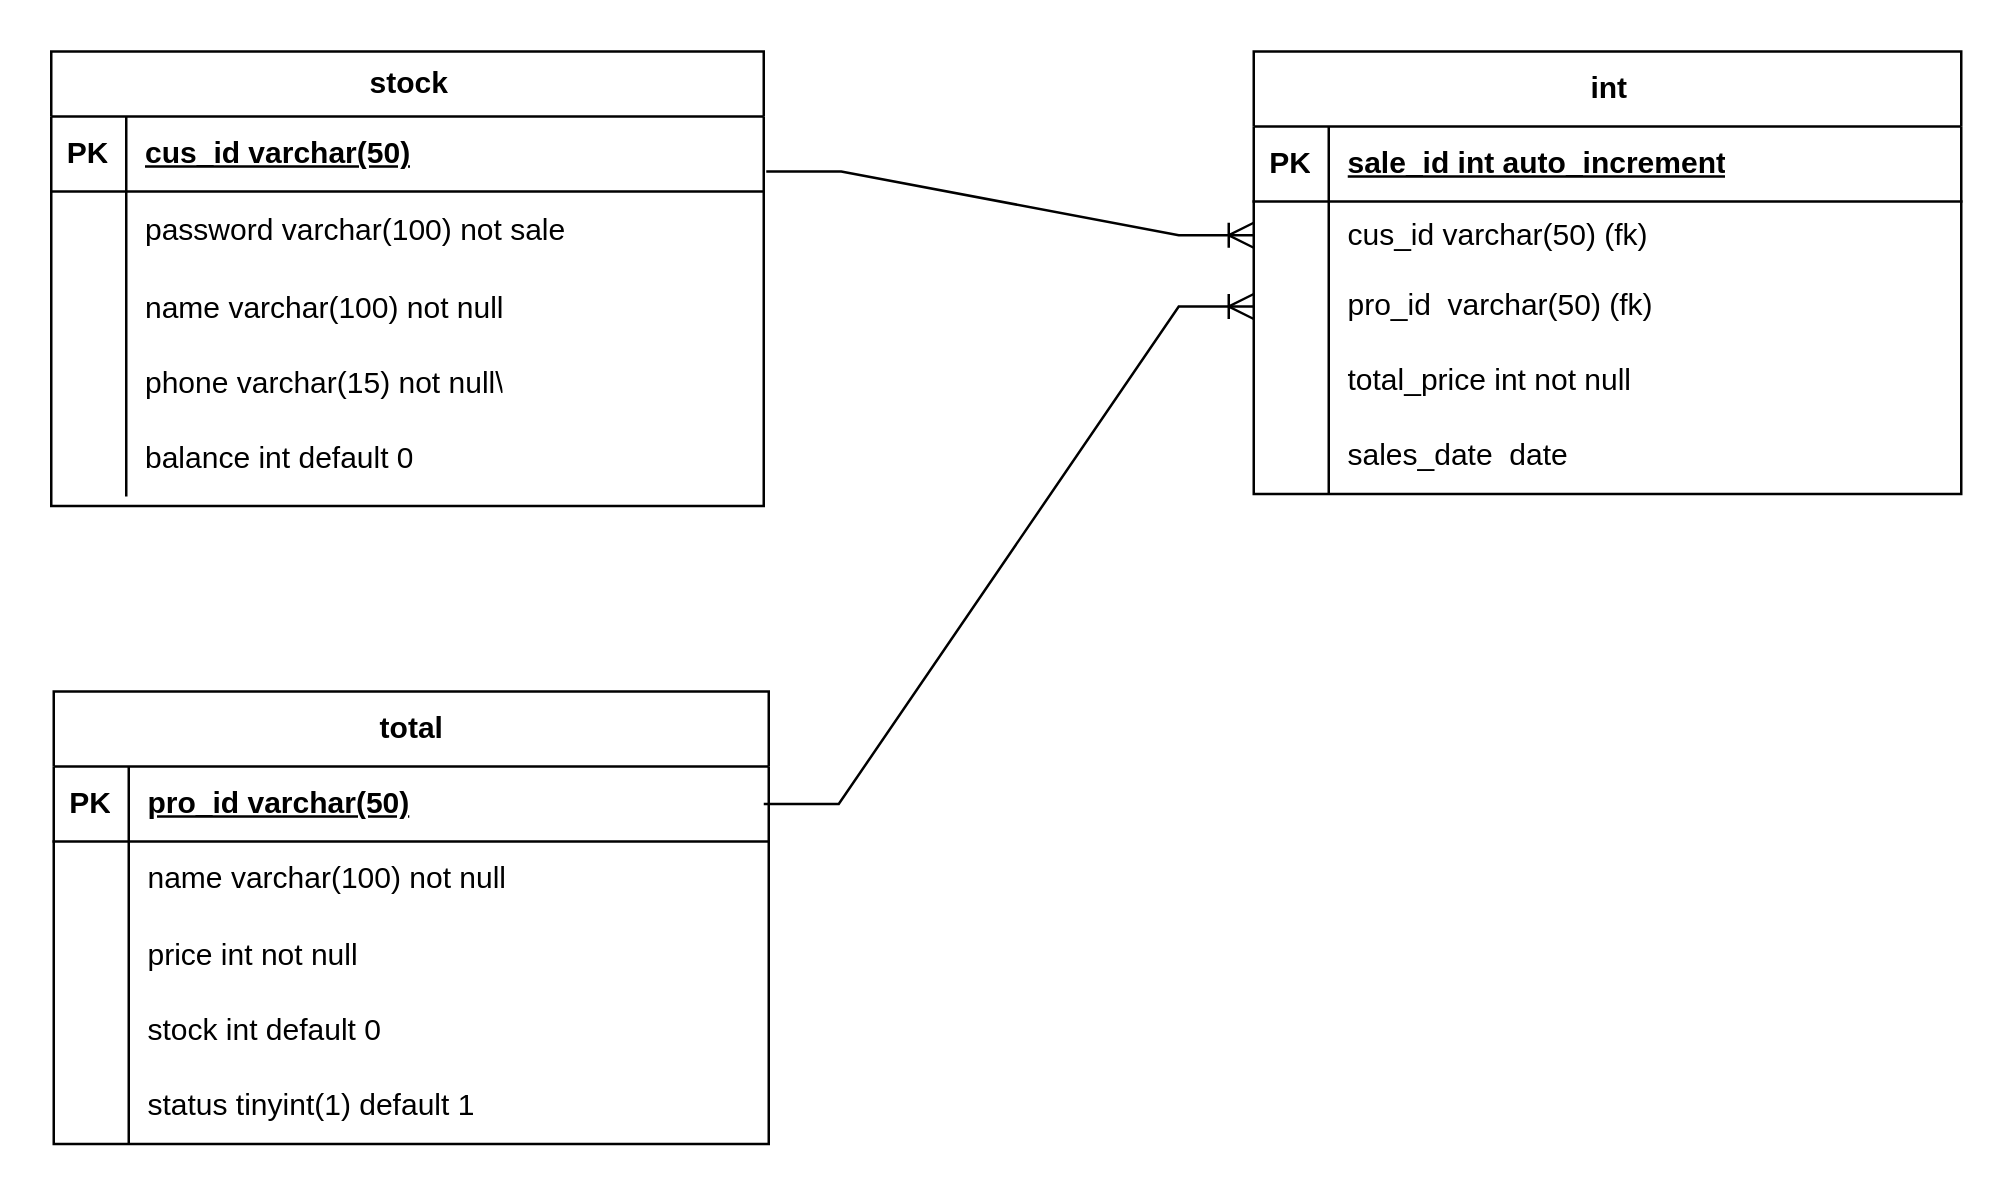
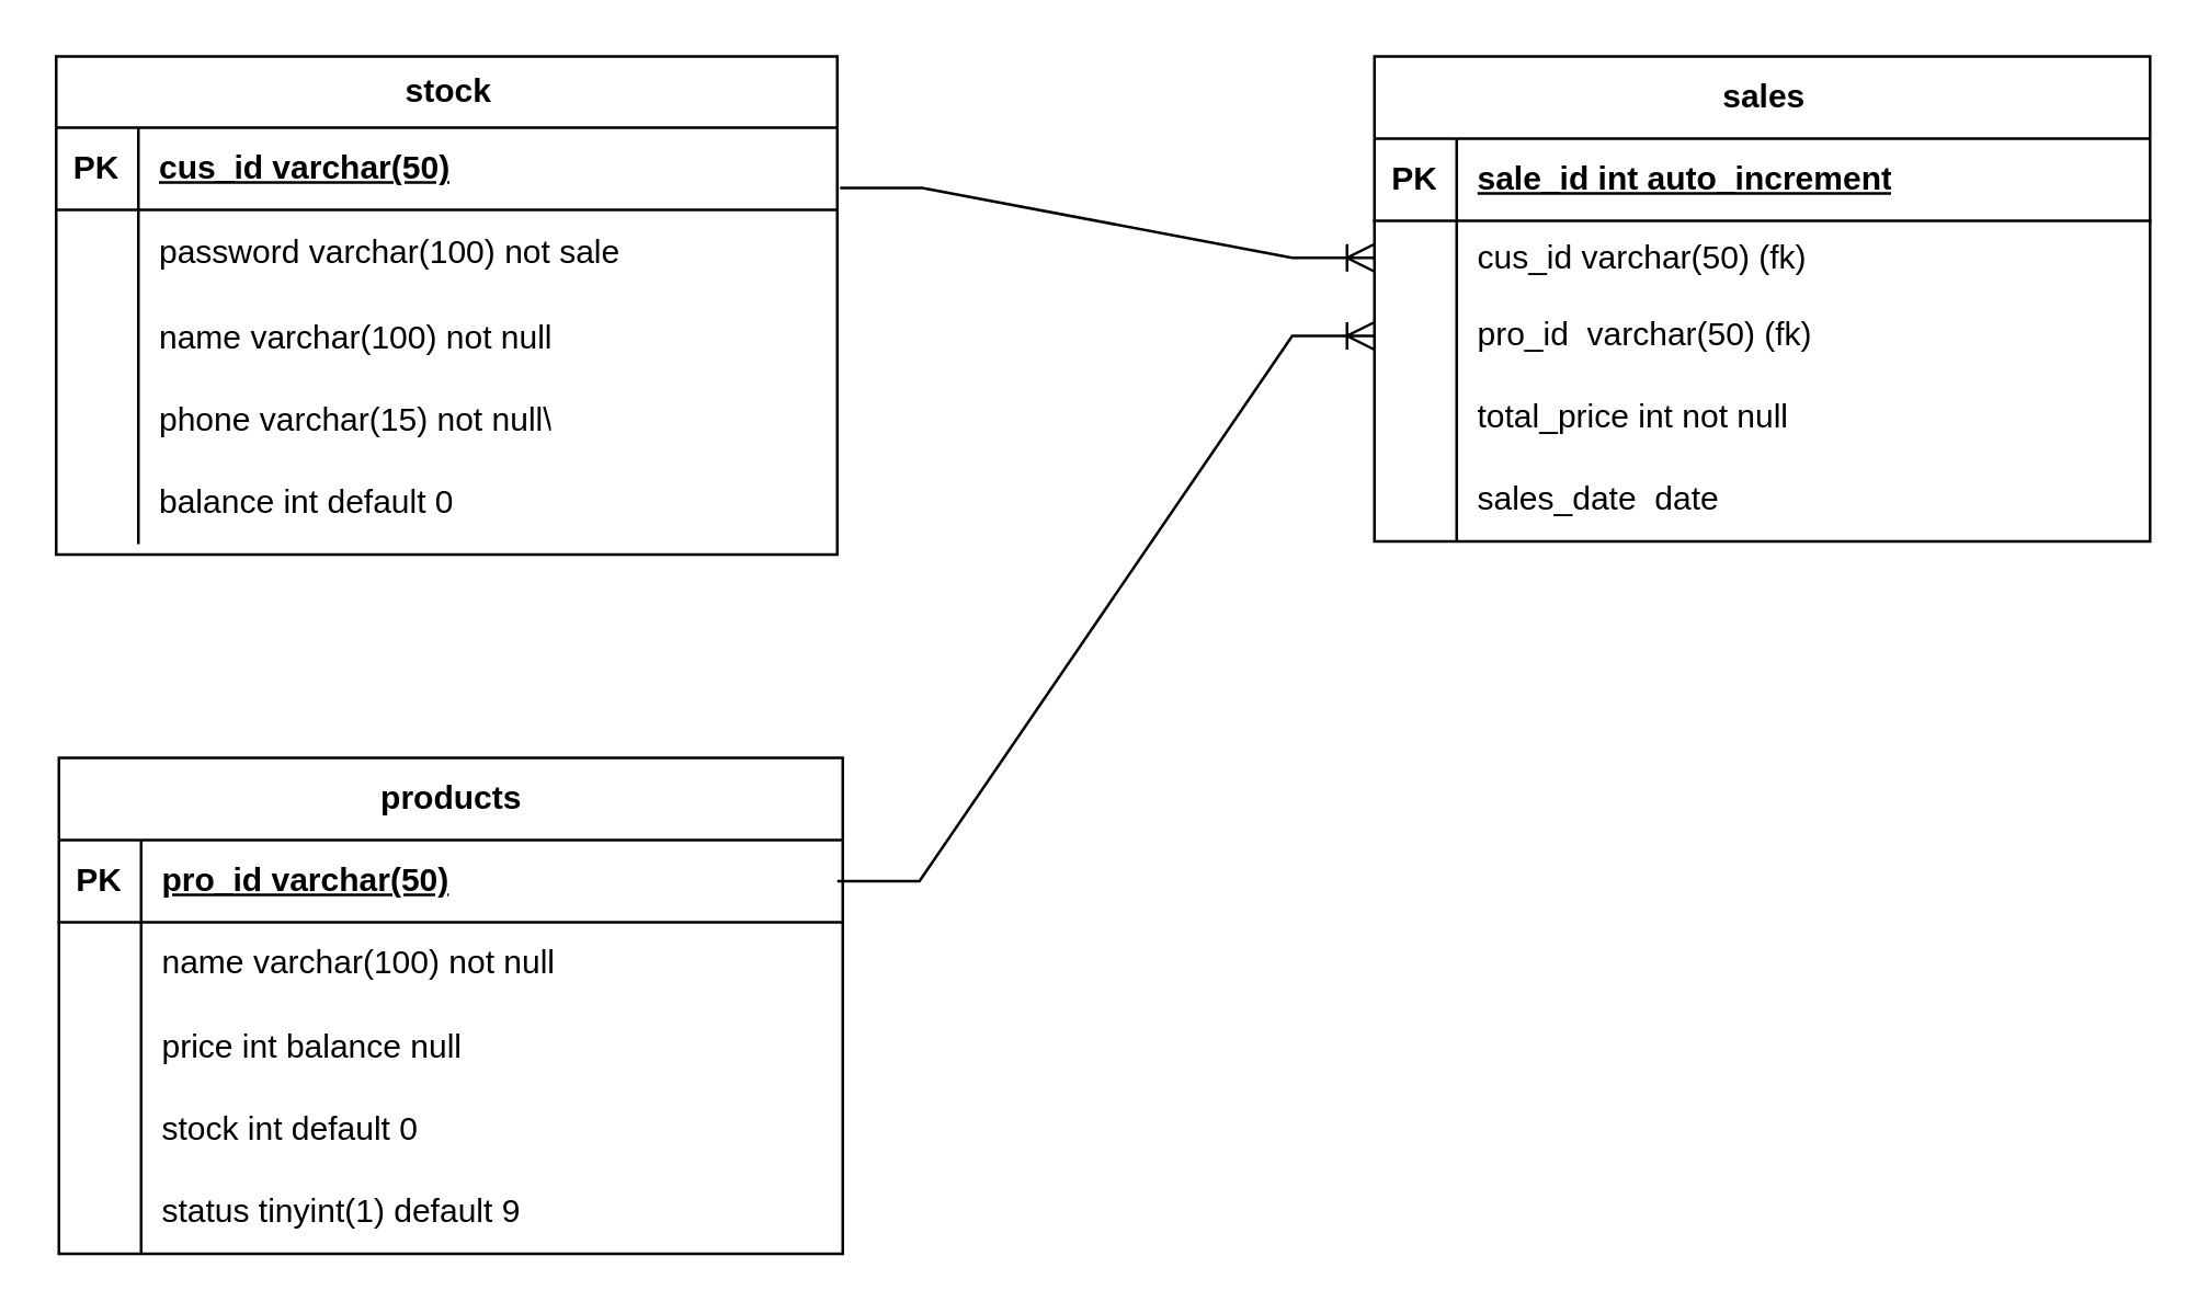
  <mxCell id="0" />
  <mxCell id="1" parent="0" />
  <mxCell id="2" value="stock" style="shape=table;startSize=26;container=1;collapsible=1;childLayout=tableLayout;fixedRows=1;rowLines=0;fontStyle=1;align=center;resizeLast=1;html=1;" parent="1" vertex="1"><mxGeometry x="20" y="20" width="285" height="181.75" as="geometry" /></mxCell>
  <mxCell id="3" value="" style="shape=tableRow;horizontal=0;startSize=0;swimlaneHead=0;swimlaneBody=0;fillColor=none;collapsible=0;dropTarget=0;points=[[0,0.5],[1,0.5]];portConstraint=eastwest;top=0;left=0;right=0;bottom=1;" parent="2" vertex="1"><mxGeometry y="26" width="285" height="30" as="geometry" /></mxCell>
  <mxCell id="4" value="PK" style="shape=partialRectangle;connectable=0;fillColor=none;top=0;left=0;bottom=0;right=0;fontStyle=1;overflow=hidden;whiteSpace=wrap;html=1;" parent="3" vertex="1"><mxGeometry width="30" height="30" as="geometry"><mxRectangle width="30" height="30" as="alternateBounds" /></mxGeometry></mxCell>
  <mxCell id="5" value="cus_id varchar(50)" style="shape=partialRectangle;connectable=0;fillColor=none;top=0;left=0;bottom=0;right=0;align=left;spacingLeft=6;fontStyle=5;overflow=hidden;whiteSpace=wrap;html=1;" parent="3" vertex="1"><mxGeometry x="30" width="255" height="30" as="geometry"><mxRectangle width="255" height="30" as="alternateBounds" /></mxGeometry></mxCell>
  <mxCell id="6" value="" style="shape=tableRow;horizontal=0;startSize=0;swimlaneHead=0;swimlaneBody=0;fillColor=none;collapsible=0;dropTarget=0;points=[[0,0.5],[1,0.5]];portConstraint=eastwest;top=0;left=0;right=0;bottom=0;" parent="2" vertex="1"><mxGeometry y="56" width="285" height="32" as="geometry" /></mxCell>
  <mxCell id="7" value="" style="shape=partialRectangle;connectable=0;fillColor=none;top=0;left=0;bottom=0;right=0;editable=1;overflow=hidden;whiteSpace=wrap;html=1;" parent="6" vertex="1"><mxGeometry width="30" height="32" as="geometry"><mxRectangle width="30" height="32" as="alternateBounds" /></mxGeometry></mxCell>
  <mxCell id="8" value="password varchar(100) not sale" style="shape=partialRectangle;connectable=0;fillColor=none;top=0;left=0;bottom=0;right=0;align=left;spacingLeft=6;overflow=hidden;whiteSpace=wrap;html=1;" parent="6" vertex="1"><mxGeometry x="30" width="255" height="32" as="geometry"><mxRectangle width="255" height="32" as="alternateBounds" /></mxGeometry></mxCell>
  <mxCell id="9" value="" style="shape=tableRow;horizontal=0;startSize=0;swimlaneHead=0;swimlaneBody=0;fillColor=none;collapsible=0;dropTarget=0;points=[[0,0.5],[1,0.5]];portConstraint=eastwest;top=0;left=0;right=0;bottom=0;" parent="2" vertex="1"><mxGeometry y="88" width="285" height="30" as="geometry" /></mxCell>
  <mxCell id="10" value="" style="shape=partialRectangle;connectable=0;fillColor=none;top=0;left=0;bottom=0;right=0;editable=1;overflow=hidden;whiteSpace=wrap;html=1;" parent="9" vertex="1"><mxGeometry width="30" height="30" as="geometry"><mxRectangle width="30" height="30" as="alternateBounds" /></mxGeometry></mxCell>
  <mxCell id="11" value="name varchar(100) not null" style="shape=partialRectangle;connectable=0;fillColor=none;top=0;left=0;bottom=0;right=0;align=left;spacingLeft=6;overflow=hidden;whiteSpace=wrap;html=1;" parent="9" vertex="1"><mxGeometry x="30" width="255" height="30" as="geometry"><mxRectangle width="255" height="30" as="alternateBounds" /></mxGeometry></mxCell>
  <mxCell id="12" value="" style="shape=tableRow;horizontal=0;startSize=0;swimlaneHead=0;swimlaneBody=0;fillColor=none;collapsible=0;dropTarget=0;points=[[0,0.5],[1,0.5]];portConstraint=eastwest;top=0;left=0;right=0;bottom=0;" parent="2" vertex="1"><mxGeometry y="118" width="285" height="30" as="geometry" /></mxCell>
  <mxCell id="13" value="" style="shape=partialRectangle;connectable=0;fillColor=none;top=0;left=0;bottom=0;right=0;editable=1;overflow=hidden;whiteSpace=wrap;html=1;" parent="12" vertex="1"><mxGeometry width="30" height="30" as="geometry"><mxRectangle width="30" height="30" as="alternateBounds" /></mxGeometry></mxCell>
  <mxCell id="14" value="phone varchar(15) not null\" style="shape=partialRectangle;connectable=0;fillColor=none;top=0;left=0;bottom=0;right=0;align=left;spacingLeft=6;overflow=hidden;whiteSpace=wrap;html=1;" parent="12" vertex="1"><mxGeometry x="30" width="255" height="30" as="geometry"><mxRectangle width="255" height="30" as="alternateBounds" /></mxGeometry></mxCell>
  <mxCell id="15" style="shape=tableRow;horizontal=0;startSize=0;swimlaneHead=0;swimlaneBody=0;fillColor=none;collapsible=0;dropTarget=0;points=[[0,0.5],[1,0.5]];portConstraint=eastwest;top=0;left=0;right=0;bottom=0;" parent="2" vertex="1"><mxGeometry y="148" width="285" height="30" as="geometry" /></mxCell>
  <mxCell id="16" style="shape=partialRectangle;connectable=0;fillColor=none;top=0;left=0;bottom=0;right=0;editable=1;overflow=hidden;whiteSpace=wrap;html=1;" parent="15" vertex="1"><mxGeometry width="30" height="30" as="geometry"><mxRectangle width="30" height="30" as="alternateBounds" /></mxGeometry></mxCell>
  <mxCell id="17" value="balance int default 0" style="shape=partialRectangle;connectable=0;fillColor=none;top=0;left=0;bottom=0;right=0;align=left;spacingLeft=6;overflow=hidden;whiteSpace=wrap;html=1;" parent="15" vertex="1"><mxGeometry x="30" width="255" height="30" as="geometry"><mxRectangle width="255" height="30" as="alternateBounds" /></mxGeometry></mxCell>
- <mxCell id="18" value="total" style="shape=table;startSize=30;container=1;collapsible=1;childLayout=tableLayout;fixedRows=1;rowLines=0;fontStyle=1;align=center;resizeLast=1;html=1;" parent="1" vertex="1"><mxGeometry x="21" y="276" width="286" height="181" as="geometry" /></mxCell>
+ <mxCell id="18" value="products" style="shape=table;startSize=30;container=1;collapsible=1;childLayout=tableLayout;fixedRows=1;rowLines=0;fontStyle=1;align=center;resizeLast=1;html=1;" parent="1" vertex="1"><mxGeometry x="21" y="276" width="286" height="181" as="geometry" /></mxCell>
  <mxCell id="19" value="" style="shape=tableRow;horizontal=0;startSize=0;swimlaneHead=0;swimlaneBody=0;fillColor=none;collapsible=0;dropTarget=0;points=[[0,0.5],[1,0.5]];portConstraint=eastwest;top=0;left=0;right=0;bottom=1;" parent="18" vertex="1"><mxGeometry y="30" width="286" height="30" as="geometry" /></mxCell>
  <mxCell id="20" value="PK" style="shape=partialRectangle;connectable=0;fillColor=none;top=0;left=0;bottom=0;right=0;fontStyle=1;overflow=hidden;whiteSpace=wrap;html=1;" parent="19" vertex="1"><mxGeometry width="30" height="30" as="geometry"><mxRectangle width="30" height="30" as="alternateBounds" /></mxGeometry></mxCell>
  <mxCell id="21" value="pro_id varchar(50)" style="shape=partialRectangle;connectable=0;fillColor=none;top=0;left=0;bottom=0;right=0;align=left;spacingLeft=6;fontStyle=5;overflow=hidden;whiteSpace=wrap;html=1;" parent="19" vertex="1"><mxGeometry x="30" width="256" height="30" as="geometry"><mxRectangle width="256" height="30" as="alternateBounds" /></mxGeometry></mxCell>
  <mxCell id="22" value="" style="shape=tableRow;horizontal=0;startSize=0;swimlaneHead=0;swimlaneBody=0;fillColor=none;collapsible=0;dropTarget=0;points=[[0,0.5],[1,0.5]];portConstraint=eastwest;top=0;left=0;right=0;bottom=0;" parent="18" vertex="1"><mxGeometry y="60" width="286" height="30" as="geometry" /></mxCell>
  <mxCell id="23" value="" style="shape=partialRectangle;connectable=0;fillColor=none;top=0;left=0;bottom=0;right=0;editable=1;overflow=hidden;whiteSpace=wrap;html=1;" parent="22" vertex="1"><mxGeometry width="30" height="30" as="geometry"><mxRectangle width="30" height="30" as="alternateBounds" /></mxGeometry></mxCell>
  <mxCell id="24" value="name varchar(100) not null" style="shape=partialRectangle;connectable=0;fillColor=none;top=0;left=0;bottom=0;right=0;align=left;spacingLeft=6;overflow=hidden;whiteSpace=wrap;html=1;" parent="22" vertex="1"><mxGeometry x="30" width="256" height="30" as="geometry"><mxRectangle width="256" height="30" as="alternateBounds" /></mxGeometry></mxCell>
  <mxCell id="25" value="" style="shape=tableRow;horizontal=0;startSize=0;swimlaneHead=0;swimlaneBody=0;fillColor=none;collapsible=0;dropTarget=0;points=[[0,0.5],[1,0.5]];portConstraint=eastwest;top=0;left=0;right=0;bottom=0;" parent="18" vertex="1"><mxGeometry y="90" width="286" height="31" as="geometry" /></mxCell>
  <mxCell id="26" value="" style="shape=partialRectangle;connectable=0;fillColor=none;top=0;left=0;bottom=0;right=0;editable=1;overflow=hidden;whiteSpace=wrap;html=1;" parent="25" vertex="1"><mxGeometry width="30" height="31" as="geometry"><mxRectangle width="30" height="31" as="alternateBounds" /></mxGeometry></mxCell>
- <mxCell id="27" value="price int not null" style="shape=partialRectangle;connectable=0;fillColor=none;top=0;left=0;bottom=0;right=0;align=left;spacingLeft=6;overflow=hidden;whiteSpace=wrap;html=1;" parent="25" vertex="1"><mxGeometry x="30" width="256" height="31" as="geometry"><mxRectangle width="256" height="31" as="alternateBounds" /></mxGeometry></mxCell>
+ <mxCell id="27" value="price int balance null" style="shape=partialRectangle;connectable=0;fillColor=none;top=0;left=0;bottom=0;right=0;align=left;spacingLeft=6;overflow=hidden;whiteSpace=wrap;html=1;" parent="25" vertex="1"><mxGeometry x="30" width="256" height="31" as="geometry"><mxRectangle width="256" height="31" as="alternateBounds" /></mxGeometry></mxCell>
  <mxCell id="28" value="" style="shape=tableRow;horizontal=0;startSize=0;swimlaneHead=0;swimlaneBody=0;fillColor=none;collapsible=0;dropTarget=0;points=[[0,0.5],[1,0.5]];portConstraint=eastwest;top=0;left=0;right=0;bottom=0;" parent="18" vertex="1"><mxGeometry y="121" width="286" height="30" as="geometry" /></mxCell>
  <mxCell id="29" value="" style="shape=partialRectangle;connectable=0;fillColor=none;top=0;left=0;bottom=0;right=0;editable=1;overflow=hidden;whiteSpace=wrap;html=1;" parent="28" vertex="1"><mxGeometry width="30" height="30" as="geometry"><mxRectangle width="30" height="30" as="alternateBounds" /></mxGeometry></mxCell>
  <mxCell id="30" value="stock int default 0" style="shape=partialRectangle;connectable=0;fillColor=none;top=0;left=0;bottom=0;right=0;align=left;spacingLeft=6;overflow=hidden;whiteSpace=wrap;html=1;" parent="28" vertex="1"><mxGeometry x="30" width="256" height="30" as="geometry"><mxRectangle width="256" height="30" as="alternateBounds" /></mxGeometry></mxCell>
  <mxCell id="31" style="shape=tableRow;horizontal=0;startSize=0;swimlaneHead=0;swimlaneBody=0;fillColor=none;collapsible=0;dropTarget=0;points=[[0,0.5],[1,0.5]];portConstraint=eastwest;top=0;left=0;right=0;bottom=0;" parent="18" vertex="1"><mxGeometry y="151" width="286" height="30" as="geometry" /></mxCell>
  <mxCell id="32" style="shape=partialRectangle;connectable=0;fillColor=none;top=0;left=0;bottom=0;right=0;editable=1;overflow=hidden;whiteSpace=wrap;html=1;" parent="31" vertex="1"><mxGeometry width="30" height="30" as="geometry"><mxRectangle width="30" height="30" as="alternateBounds" /></mxGeometry></mxCell>
- <mxCell id="33" value="status tinyint(1) default 1" style="shape=partialRectangle;connectable=0;fillColor=none;top=0;left=0;bottom=0;right=0;align=left;spacingLeft=6;overflow=hidden;whiteSpace=wrap;html=1;" parent="31" vertex="1"><mxGeometry x="30" width="256" height="30" as="geometry"><mxRectangle width="256" height="30" as="alternateBounds" /></mxGeometry></mxCell>
- <mxCell id="34" value="int" style="shape=table;startSize=30;container=1;collapsible=1;childLayout=tableLayout;fixedRows=1;rowLines=0;fontStyle=1;align=center;resizeLast=1;html=1;" parent="1" vertex="1"><mxGeometry x="501" y="20" width="283" height="177" as="geometry" /></mxCell>
+ <mxCell id="33" value="status tinyint(1) default 9" style="shape=partialRectangle;connectable=0;fillColor=none;top=0;left=0;bottom=0;right=0;align=left;spacingLeft=6;overflow=hidden;whiteSpace=wrap;html=1;" parent="31" vertex="1"><mxGeometry x="30" width="256" height="30" as="geometry"><mxRectangle width="256" height="30" as="alternateBounds" /></mxGeometry></mxCell>
+ <mxCell id="34" value="sales" style="shape=table;startSize=30;container=1;collapsible=1;childLayout=tableLayout;fixedRows=1;rowLines=0;fontStyle=1;align=center;resizeLast=1;html=1;" parent="1" vertex="1"><mxGeometry x="501" y="20" width="283" height="177" as="geometry" /></mxCell>
  <mxCell id="35" value="" style="shape=tableRow;horizontal=0;startSize=0;swimlaneHead=0;swimlaneBody=0;fillColor=none;collapsible=0;dropTarget=0;points=[[0,0.5],[1,0.5]];portConstraint=eastwest;top=0;left=0;right=0;bottom=1;" parent="34" vertex="1"><mxGeometry y="30" width="283" height="30" as="geometry" /></mxCell>
  <mxCell id="36" value="PK" style="shape=partialRectangle;connectable=0;fillColor=none;top=0;left=0;bottom=0;right=0;fontStyle=1;overflow=hidden;whiteSpace=wrap;html=1;" parent="35" vertex="1"><mxGeometry width="30" height="30" as="geometry"><mxRectangle width="30" height="30" as="alternateBounds" /></mxGeometry></mxCell>
  <mxCell id="37" value="sale_id int auto_increment" style="shape=partialRectangle;connectable=0;fillColor=none;top=0;left=0;bottom=0;right=0;align=left;spacingLeft=6;fontStyle=5;overflow=hidden;whiteSpace=wrap;html=1;" parent="35" vertex="1"><mxGeometry x="30" width="253" height="30" as="geometry"><mxRectangle width="253" height="30" as="alternateBounds" /></mxGeometry></mxCell>
  <mxCell id="38" value="" style="shape=tableRow;horizontal=0;startSize=0;swimlaneHead=0;swimlaneBody=0;fillColor=none;collapsible=0;dropTarget=0;points=[[0,0.5],[1,0.5]];portConstraint=eastwest;top=0;left=0;right=0;bottom=0;" parent="34" vertex="1"><mxGeometry y="60" width="283" height="27" as="geometry" /></mxCell>
  <mxCell id="39" value="" style="shape=partialRectangle;connectable=0;fillColor=none;top=0;left=0;bottom=0;right=0;editable=1;overflow=hidden;whiteSpace=wrap;html=1;" parent="38" vertex="1"><mxGeometry width="30" height="27" as="geometry"><mxRectangle width="30" height="27" as="alternateBounds" /></mxGeometry></mxCell>
  <mxCell id="40" value="cus_id varchar(50) (fk)" style="shape=partialRectangle;connectable=0;fillColor=none;top=0;left=0;bottom=0;right=0;align=left;spacingLeft=6;overflow=hidden;whiteSpace=wrap;html=1;" parent="38" vertex="1"><mxGeometry x="30" width="253" height="27" as="geometry"><mxRectangle width="253" height="27" as="alternateBounds" /></mxGeometry></mxCell>
  <mxCell id="41" value="" style="shape=tableRow;horizontal=0;startSize=0;swimlaneHead=0;swimlaneBody=0;fillColor=none;collapsible=0;dropTarget=0;points=[[0,0.5],[1,0.5]];portConstraint=eastwest;top=0;left=0;right=0;bottom=0;" parent="34" vertex="1"><mxGeometry y="87" width="283" height="30" as="geometry" /></mxCell>
  <mxCell id="42" value="" style="shape=partialRectangle;connectable=0;fillColor=none;top=0;left=0;bottom=0;right=0;editable=1;overflow=hidden;whiteSpace=wrap;html=1;" parent="41" vertex="1"><mxGeometry width="30" height="30" as="geometry"><mxRectangle width="30" height="30" as="alternateBounds" /></mxGeometry></mxCell>
  <mxCell id="43" value="pro_id&amp;nbsp; varchar(50) (fk)" style="shape=partialRectangle;connectable=0;fillColor=none;top=0;left=0;bottom=0;right=0;align=left;spacingLeft=6;overflow=hidden;whiteSpace=wrap;html=1;" parent="41" vertex="1"><mxGeometry x="30" width="253" height="30" as="geometry"><mxRectangle width="253" height="30" as="alternateBounds" /></mxGeometry></mxCell>
  <mxCell id="44" style="shape=tableRow;horizontal=0;startSize=0;swimlaneHead=0;swimlaneBody=0;fillColor=none;collapsible=0;dropTarget=0;points=[[0,0.5],[1,0.5]];portConstraint=eastwest;top=0;left=0;right=0;bottom=0;" parent="34" vertex="1"><mxGeometry y="117" width="283" height="30" as="geometry" /></mxCell>
  <mxCell id="45" style="shape=partialRectangle;connectable=0;fillColor=none;top=0;left=0;bottom=0;right=0;editable=1;overflow=hidden;whiteSpace=wrap;html=1;" parent="44" vertex="1"><mxGeometry width="30" height="30" as="geometry"><mxRectangle width="30" height="30" as="alternateBounds" /></mxGeometry></mxCell>
  <mxCell id="46" value="total_price int not null" style="shape=partialRectangle;connectable=0;fillColor=none;top=0;left=0;bottom=0;right=0;align=left;spacingLeft=6;overflow=hidden;whiteSpace=wrap;html=1;" parent="44" vertex="1"><mxGeometry x="30" width="253" height="30" as="geometry"><mxRectangle width="253" height="30" as="alternateBounds" /></mxGeometry></mxCell>
  <mxCell id="47" style="shape=tableRow;horizontal=0;startSize=0;swimlaneHead=0;swimlaneBody=0;fillColor=none;collapsible=0;dropTarget=0;points=[[0,0.5],[1,0.5]];portConstraint=eastwest;top=0;left=0;right=0;bottom=0;" parent="34" vertex="1"><mxGeometry y="147" width="283" height="30" as="geometry" /></mxCell>
  <mxCell id="48" style="shape=partialRectangle;connectable=0;fillColor=none;top=0;left=0;bottom=0;right=0;editable=1;overflow=hidden;whiteSpace=wrap;html=1;" parent="47" vertex="1"><mxGeometry width="30" height="30" as="geometry"><mxRectangle width="30" height="30" as="alternateBounds" /></mxGeometry></mxCell>
  <mxCell id="49" value="sales_date&amp;nbsp; date" style="shape=partialRectangle;connectable=0;fillColor=none;top=0;left=0;bottom=0;right=0;align=left;spacingLeft=6;overflow=hidden;whiteSpace=wrap;html=1;" parent="47" vertex="1"><mxGeometry x="30" width="253" height="30" as="geometry"><mxRectangle width="253" height="30" as="alternateBounds" /></mxGeometry></mxCell>
  <mxCell id="50" value="" style="edgeStyle=entityRelationEdgeStyle;fontSize=12;html=1;endArrow=ERoneToMany;rounded=0;startSize=8;endSize=8;curved=0;entryX=0;entryY=0.5;entryDx=0;entryDy=0;" parent="1" target="41" edge="1"><mxGeometry width="100" height="100" relative="1" as="geometry"><mxPoint x="305" y="321" as="sourcePoint" /><mxPoint x="405" y="221" as="targetPoint" /></mxGeometry></mxCell>
  <mxCell id="51" value="" style="edgeStyle=entityRelationEdgeStyle;fontSize=12;html=1;endArrow=ERoneToMany;rounded=0;startSize=8;endSize=8;curved=0;entryX=0;entryY=0.5;entryDx=0;entryDy=0;" parent="1" target="38" edge="1"><mxGeometry width="100" height="100" relative="1" as="geometry"><mxPoint x="306" y="68" as="sourcePoint" /><mxPoint x="406" y="-32" as="targetPoint" /></mxGeometry></mxCell>
